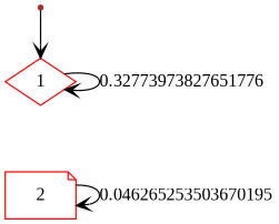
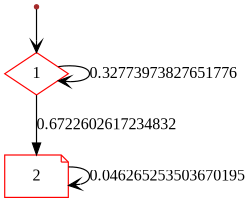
  digraph {
    fontname="Liberation Serif"
    node [color=red fontname="Liberation Serif"]
    edge [arrowhead=vee fontname="Liberation Serif"]
    1 [shape=diamond]
    2 [shape=note]
    "" [color=brown shape=point]
    1 -> 1 [label=0.32773973827651776]
+   1 -> 2 [arrowhead=normal label=0.6722602617234832]
    2 -> 2 [label=0.046265253503670195]
    "" -> 1
  }
